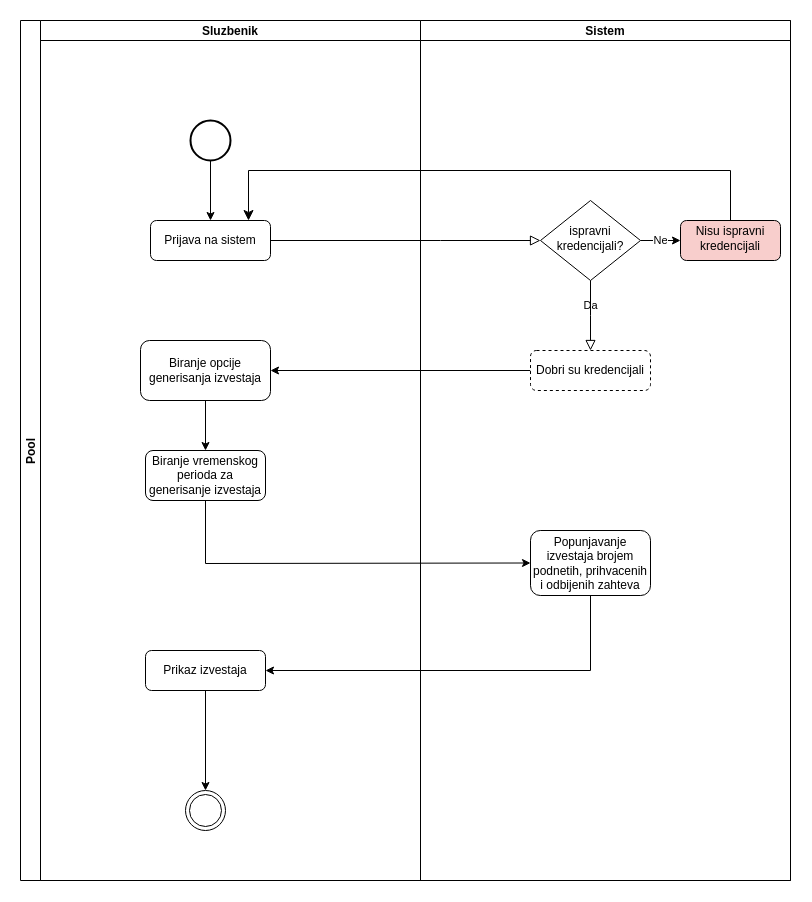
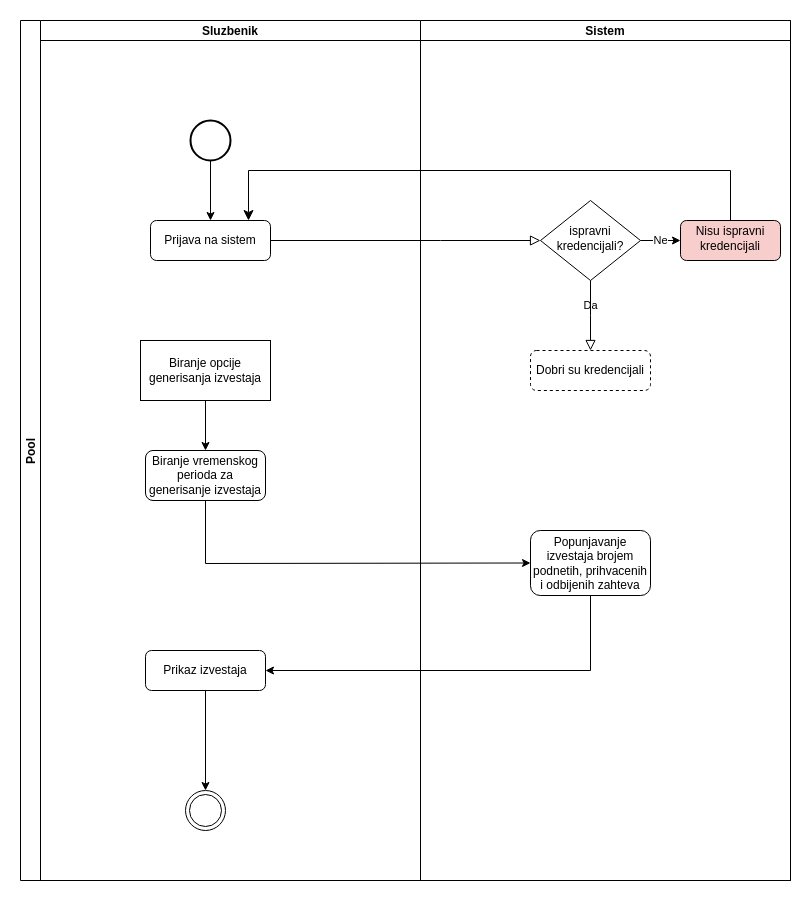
  <mxCell id="0" />
  <mxCell id="1" parent="0" />
  <mxCell id="2" value="Pool" style="swimlane;childLayout=stackLayout;resizeParent=1;resizeParentMax=0;startSize=20;horizontal=0;horizontalStack=1;" parent="1" vertex="1"><mxGeometry x="20" y="20" width="770" height="860" as="geometry" /></mxCell>
  <mxCell id="3" value="" style="rounded=0;html=1;jettySize=auto;orthogonalLoop=1;fontSize=11;endArrow=block;endFill=0;endSize=8;strokeWidth=1;shadow=0;labelBackgroundColor=none;edgeStyle=orthogonalEdgeStyle;" parent="2" source="7" target="18" edge="1"><mxGeometry relative="1" as="geometry"><Array as="points"><mxPoint x="420" y="220" /><mxPoint x="420" y="220" /></Array></mxGeometry></mxCell>
  <mxCell id="4" value="" style="edgeStyle=elbowEdgeStyle;elbow=vertical;endArrow=classic;html=1;curved=0;rounded=0;endSize=8;startSize=8;exitX=0.5;exitY=0;exitDx=0;exitDy=0;" parent="2" source="21" edge="1"><mxGeometry width="50" height="50" relative="1" as="geometry"><mxPoint x="650" y="340" as="sourcePoint" /><mxPoint x="228" y="200" as="targetPoint" /><Array as="points"><mxPoint x="600" y="150" /><mxPoint x="450" y="280" /></Array></mxGeometry></mxCell>
- <mxCell id="5" value="" style="edgeStyle=orthogonalEdgeStyle;rounded=0;orthogonalLoop=1;jettySize=auto;html=1;" parent="2" source="20" target="11" edge="1"><mxGeometry relative="1" as="geometry" /></mxCell>
  <mxCell id="6" value="Sluzbenik" style="swimlane;startSize=20;" parent="2" vertex="1"><mxGeometry x="20" width="380" height="860" as="geometry" /></mxCell>
  <mxCell id="7" value="Prijava na sistem&lt;br&gt;" style="rounded=1;whiteSpace=wrap;html=1;fontSize=12;glass=0;strokeWidth=1;shadow=0;" parent="6" vertex="1"><mxGeometry x="110" y="200" width="120" height="40" as="geometry" /></mxCell>
  <mxCell id="8" value="" style="edgeStyle=orthogonalEdgeStyle;rounded=0;orthogonalLoop=1;jettySize=auto;html=1;" parent="6" source="9" target="7" edge="1"><mxGeometry relative="1" as="geometry" /></mxCell>
  <mxCell id="9" value="" style="strokeWidth=2;html=1;shape=mxgraph.flowchart.start_2;whiteSpace=wrap;" parent="6" vertex="1"><mxGeometry x="150" y="100" width="40" height="40" as="geometry" /></mxCell>
  <mxCell id="10" value="" style="edgeStyle=orthogonalEdgeStyle;rounded=0;orthogonalLoop=1;jettySize=auto;html=1;" edge="1" parent="6" source="11" target="12"><mxGeometry relative="1" as="geometry" /></mxCell>
- <mxCell id="11" value="Biranje opcije generisanja izvestaja" style="rounded=1;whiteSpace=wrap;html=1;glass=0;strokeWidth=1;shadow=0;" parent="6" vertex="1"><mxGeometry x="100" y="320" width="130" height="60" as="geometry" /></mxCell>
+ <mxCell id="11" value="Biranje opcije generisanja izvestaja" style="whiteSpace=wrap;html=1;glass=0;strokeWidth=1;shadow=0;rounded=0;" parent="6" vertex="1"><mxGeometry x="100" y="320" width="130" height="60" as="geometry" /></mxCell>
  <mxCell id="12" value="Biranje vremenskog perioda za generisanje izvestaja" style="rounded=1;whiteSpace=wrap;html=1;glass=0;strokeWidth=1;shadow=0;" vertex="1" parent="6"><mxGeometry x="105" y="430" width="120" height="50" as="geometry" /></mxCell>
  <mxCell id="13" value="" style="ellipse;shape=doubleEllipse;whiteSpace=wrap;html=1;aspect=fixed;" parent="6" vertex="1"><mxGeometry x="145" y="770" width="40" height="40" as="geometry" /></mxCell>
  <mxCell id="14" value="" style="edgeStyle=orthogonalEdgeStyle;rounded=0;orthogonalLoop=1;jettySize=auto;html=1;" edge="1" parent="6" source="15" target="13"><mxGeometry relative="1" as="geometry" /></mxCell>
  <mxCell id="15" value="Prikaz izvestaja" style="rounded=1;whiteSpace=wrap;html=1;glass=0;strokeWidth=1;shadow=0;" vertex="1" parent="6"><mxGeometry x="105" y="630" width="120" height="40" as="geometry" /></mxCell>
  <mxCell id="16" value="Sistem" style="swimlane;startSize=20;" parent="2" vertex="1"><mxGeometry x="400" width="370" height="860" as="geometry" /></mxCell>
  <mxCell id="17" value="Ne&lt;br&gt;" style="edgeStyle=orthogonalEdgeStyle;rounded=0;orthogonalLoop=1;jettySize=auto;html=1;" parent="16" source="18" target="21" edge="1"><mxGeometry relative="1" as="geometry" /></mxCell>
  <mxCell id="18" value="ispravni kredencijali?" style="rhombus;whiteSpace=wrap;html=1;shadow=0;fontFamily=Helvetica;fontSize=12;align=center;strokeWidth=1;spacing=6;spacingTop=-4;" parent="16" vertex="1"><mxGeometry x="120" y="180" width="100" height="80" as="geometry" /></mxCell>
  <mxCell id="19" value="Da&lt;br&gt;" style="edgeStyle=orthogonalEdgeStyle;rounded=0;html=1;jettySize=auto;orthogonalLoop=1;fontSize=11;endArrow=block;endFill=0;endSize=8;strokeWidth=1;shadow=0;labelBackgroundColor=none;" parent="16" source="18" edge="1"><mxGeometry y="10" relative="1" as="geometry"><mxPoint as="offset" /><mxPoint x="170" y="330" as="targetPoint" /></mxGeometry></mxCell>
  <mxCell id="20" value="Dobri su kredencijali&lt;br&gt;" style="rounded=1;whiteSpace=wrap;html=1;fontSize=12;glass=0;strokeWidth=1;shadow=0;dashed=1;" parent="16" vertex="1"><mxGeometry x="110" y="330" width="120" height="40" as="geometry" /></mxCell>
  <mxCell id="21" value="Nisu ispravni kredencijali" style="rounded=1;whiteSpace=wrap;html=1;shadow=0;strokeWidth=1;spacing=6;spacingTop=-4;fillColor=#f8cecc;" parent="16" vertex="1"><mxGeometry x="260" y="200" width="100" height="40" as="geometry" /></mxCell>
  <mxCell id="22" value="Popunjavanje izvestaja brojem podnetih, prihvacenih i odbijenih zahteva" style="rounded=1;whiteSpace=wrap;html=1;glass=0;strokeWidth=1;shadow=0;" parent="16" vertex="1"><mxGeometry x="110" y="510" width="120" height="65" as="geometry" /></mxCell>
  <mxCell id="23" value="" style="endArrow=classic;html=1;rounded=0;exitX=0.5;exitY=1;exitDx=0;exitDy=0;entryX=0;entryY=0.5;entryDx=0;entryDy=0;" edge="1" parent="2" source="12" target="22"><mxGeometry relative="1" as="geometry"><mxPoint x="310" y="560" as="sourcePoint" /><mxPoint x="410" y="560" as="targetPoint" /><Array as="points"><mxPoint x="185" y="543" /></Array></mxGeometry></mxCell>
  <mxCell id="24" value="" style="edgeStyle=orthogonalEdgeStyle;rounded=0;orthogonalLoop=1;jettySize=auto;html=1;" edge="1" parent="2" source="22" target="15"><mxGeometry relative="1" as="geometry"><Array as="points"><mxPoint x="570" y="650" /></Array></mxGeometry></mxCell>
